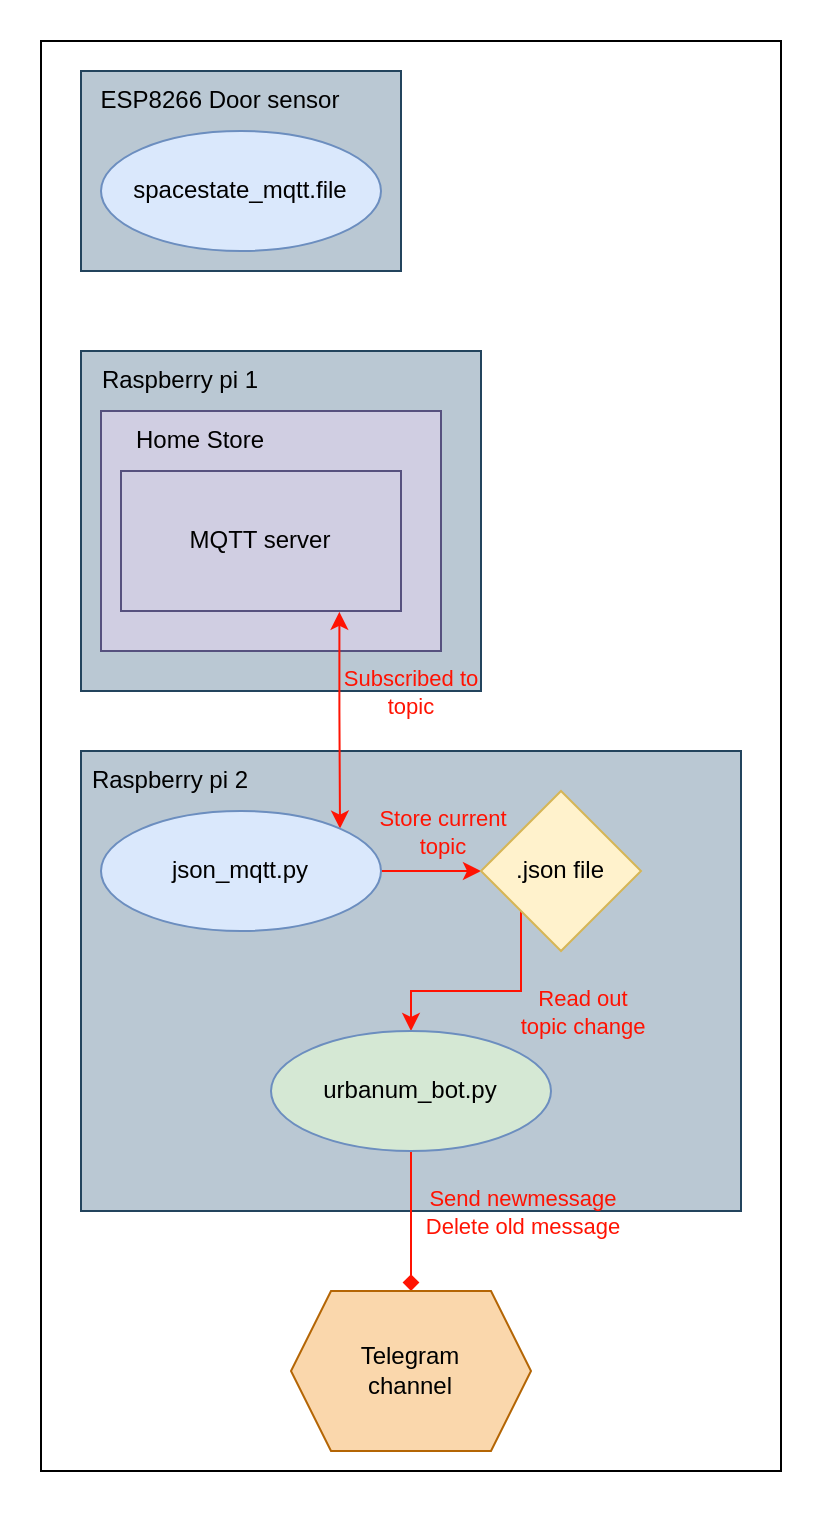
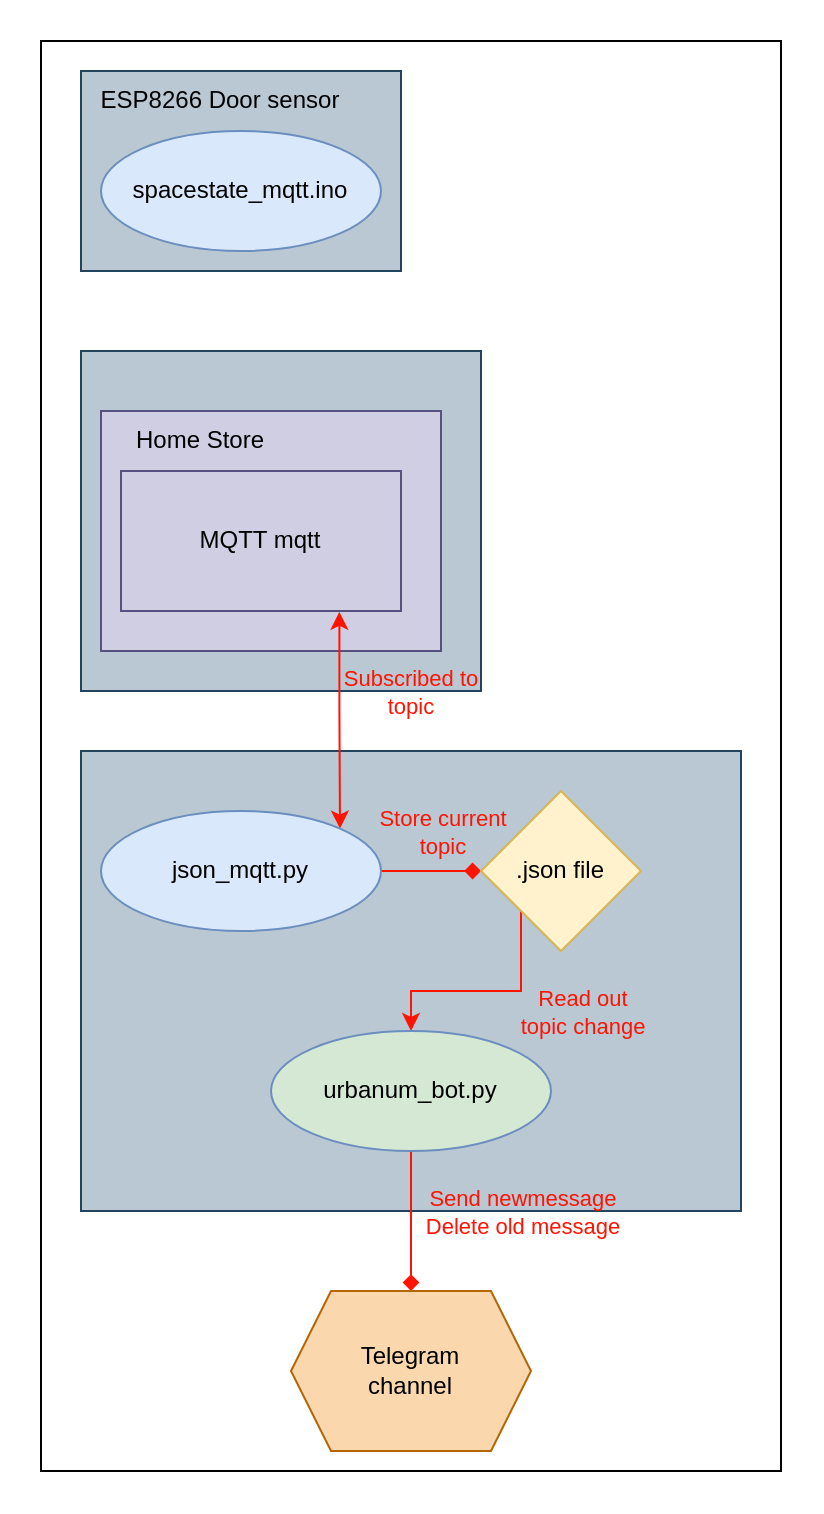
  <mxCell id="0" />
  <mxCell id="1" parent="0" />
  <mxCell id="2" value="" style="rounded=0;whiteSpace=wrap;html=1;" vertex="1" parent="1"><mxGeometry x="20" y="20" width="370" height="715" as="geometry" /></mxCell>
  <mxCell id="3" value="" style="rounded=0;whiteSpace=wrap;html=1;fillColor=#bac8d3;strokeColor=#23445d;" vertex="1" parent="1"><mxGeometry x="40" y="35" width="160" height="100" as="geometry" /></mxCell>
  <mxCell id="4" value="" style="rounded=0;whiteSpace=wrap;html=1;fillColor=#bac8d3;strokeColor=#23445d;" vertex="1" parent="1"><mxGeometry x="40" y="375" width="330" height="230" as="geometry" /></mxCell>
  <mxCell id="5" value="" style="rounded=0;whiteSpace=wrap;html=1;fillColor=#bac8d3;strokeColor=#23445d;" vertex="1" parent="1"><mxGeometry x="40" y="175" width="200" height="170" as="geometry" /></mxCell>
  <mxCell id="6" value="" style="rounded=0;whiteSpace=wrap;html=1;fillColor=#d0cee2;strokeColor=#56517e;" vertex="1" parent="1"><mxGeometry x="50" y="205" width="170" height="120" as="geometry" /></mxCell>
- <mxCell id="7" value="spacestate_mqtt.file" style="ellipse;whiteSpace=wrap;html=1;fillColor=#dae8fc;strokeColor=#6c8ebf;" vertex="1" parent="1"><mxGeometry x="50" y="65" width="140" height="60" as="geometry" /></mxCell>
+ <mxCell id="7" value="spacestate_mqtt.ino" style="ellipse;whiteSpace=wrap;html=1;fillColor=#dae8fc;strokeColor=#6c8ebf;" vertex="1" parent="1"><mxGeometry x="50" y="65" width="140" height="60" as="geometry" /></mxCell>
  <mxCell id="8" style="edgeStyle=orthogonalEdgeStyle;rounded=0;orthogonalLoop=1;jettySize=auto;html=1;exitX=0.78;exitY=1.006;exitDx=0;exitDy=0;startArrow=classic;startFill=1;entryX=1;entryY=0;entryDx=0;entryDy=0;exitPerimeter=0;strokeColor=#FF1303;" edge="1" parent="1" source="10" target="15"><mxGeometry relative="1" as="geometry" /></mxCell>
  <mxCell id="9" value="Subscribed to&lt;br&gt;topic" style="edgeLabel;html=1;align=center;verticalAlign=middle;resizable=0;points=[];labelBackgroundColor=none;fontColor=#FF1303;" vertex="1" connectable="0" parent="8"><mxGeometry x="0.343" y="1" relative="1" as="geometry"><mxPoint x="34" y="-33" as="offset" /></mxGeometry></mxCell>
- <mxCell id="10" value="MQTT server" style="rounded=0;whiteSpace=wrap;html=1;fillColor=#d0cee2;strokeColor=#56517e;" vertex="1" parent="1"><mxGeometry x="60" y="235" width="140" height="70" as="geometry" /></mxCell>
- <mxCell id="11" value="Raspberry pi 1" style="text;html=1;strokeColor=none;fillColor=none;align=center;verticalAlign=middle;whiteSpace=wrap;rounded=0;" vertex="1" parent="1"><mxGeometry x="40" y="175" width="100" height="30" as="geometry" /></mxCell>
+ <mxCell id="10" value="MQTT mqtt" style="rounded=0;whiteSpace=wrap;html=1;fillColor=#d0cee2;strokeColor=#56517e;" vertex="1" parent="1"><mxGeometry x="60" y="235" width="140" height="70" as="geometry" /></mxCell>
  <mxCell id="12" value="Home Store" style="text;html=1;strokeColor=none;fillColor=none;align=center;verticalAlign=middle;whiteSpace=wrap;rounded=0;" vertex="1" parent="1"><mxGeometry x="50" y="205" width="100" height="30" as="geometry" /></mxCell>
- <mxCell id="13" style="edgeStyle=orthogonalEdgeStyle;rounded=0;orthogonalLoop=1;jettySize=auto;html=1;exitX=1;exitY=0.5;exitDx=0;exitDy=0;entryX=0;entryY=0.5;entryDx=0;entryDy=0;strokeColor=#FF1303;" edge="1" parent="1" source="15" target="20"><mxGeometry relative="1" as="geometry" /></mxCell>
+ <mxCell id="13" style="edgeStyle=orthogonalEdgeStyle;rounded=0;orthogonalLoop=1;jettySize=auto;html=1;exitX=1;exitY=0.5;exitDx=0;exitDy=0;entryX=0;entryY=0.5;entryDx=0;entryDy=0;strokeColor=#FF1303;endArrow=diamond;" edge="1" parent="1" source="15" target="20"><mxGeometry relative="1" as="geometry" /></mxCell>
  <mxCell id="14" value="Store current&lt;br&gt;topic" style="edgeLabel;html=1;align=center;verticalAlign=middle;resizable=0;points=[];labelBackgroundColor=none;fontColor=#FF1303;" vertex="1" connectable="0" parent="13"><mxGeometry x="-0.029" relative="1" as="geometry"><mxPoint x="6" y="-20" as="offset" /></mxGeometry></mxCell>
  <mxCell id="15" value="json_mqtt.py" style="ellipse;whiteSpace=wrap;html=1;fillColor=#dae8fc;strokeColor=#6c8ebf;" vertex="1" parent="1"><mxGeometry x="50" y="405" width="140" height="60" as="geometry" /></mxCell>
- <mxCell id="16" value="Raspberry pi 2" style="text;html=1;strokeColor=none;fillColor=none;align=center;verticalAlign=middle;whiteSpace=wrap;rounded=0;" vertex="1" parent="1"><mxGeometry x="40" y="375" width="90" height="30" as="geometry" /></mxCell>
  <mxCell id="17" value="ESP8266 Door sensor" style="text;html=1;strokeColor=none;fillColor=none;align=center;verticalAlign=middle;whiteSpace=wrap;rounded=0;" vertex="1" parent="1"><mxGeometry x="40" y="35" width="140" height="30" as="geometry" /></mxCell>
  <mxCell id="18" style="edgeStyle=orthogonalEdgeStyle;rounded=0;orthogonalLoop=1;jettySize=auto;html=1;exitX=0;exitY=1;exitDx=0;exitDy=0;entryX=0.5;entryY=0;entryDx=0;entryDy=0;strokeColor=#FF1303;" edge="1" parent="1" source="20" target="23"><mxGeometry relative="1" as="geometry" /></mxCell>
  <mxCell id="19" value="Read out &lt;br&gt;topic change" style="edgeLabel;html=1;align=center;verticalAlign=middle;resizable=0;points=[];labelBackgroundColor=none;fontColor=#FF1303;" vertex="1" connectable="0" parent="18"><mxGeometry x="0.133" relative="1" as="geometry"><mxPoint x="55" y="10" as="offset" /></mxGeometry></mxCell>
  <mxCell id="20" value=".json file" style="rhombus;whiteSpace=wrap;html=1;fillColor=#fff2cc;strokeColor=#d6b656;" vertex="1" parent="1"><mxGeometry x="240" y="395" width="80" height="80" as="geometry" /></mxCell>
  <mxCell id="21" style="edgeStyle=orthogonalEdgeStyle;rounded=0;orthogonalLoop=1;jettySize=auto;html=1;exitX=0.5;exitY=1;exitDx=0;exitDy=0;entryX=0.5;entryY=0;entryDx=0;entryDy=0;strokeColor=#FF1303;endArrow=diamond;" edge="1" parent="1" source="23" target="24"><mxGeometry relative="1" as="geometry" /></mxCell>
  <mxCell id="22" value="Send newmessage&lt;br&gt;Delete old message" style="edgeLabel;html=1;align=center;verticalAlign=middle;resizable=0;points=[];labelBackgroundColor=none;fontColor=#FF1303;" vertex="1" connectable="0" parent="21"><mxGeometry x="0.143" y="-1" relative="1" as="geometry"><mxPoint x="56" y="-10" as="offset" /></mxGeometry></mxCell>
  <mxCell id="23" value="urbanum_bot.py" style="ellipse;whiteSpace=wrap;html=1;fillColor=#d5e8d4;strokeColor=#6c8ebf;" vertex="1" parent="1"><mxGeometry x="135" y="515" width="140" height="60" as="geometry" /></mxCell>
  <mxCell id="24" value="&lt;div&gt;Telegram&lt;/div&gt;&lt;div&gt;channel&lt;br&gt;&lt;/div&gt;" style="shape=hexagon;perimeter=hexagonPerimeter2;whiteSpace=wrap;html=1;fixedSize=1;fillColor=#fad7ac;strokeColor=#b46504;" vertex="1" parent="1"><mxGeometry x="145" y="645" width="120" height="80" as="geometry" /></mxCell>
